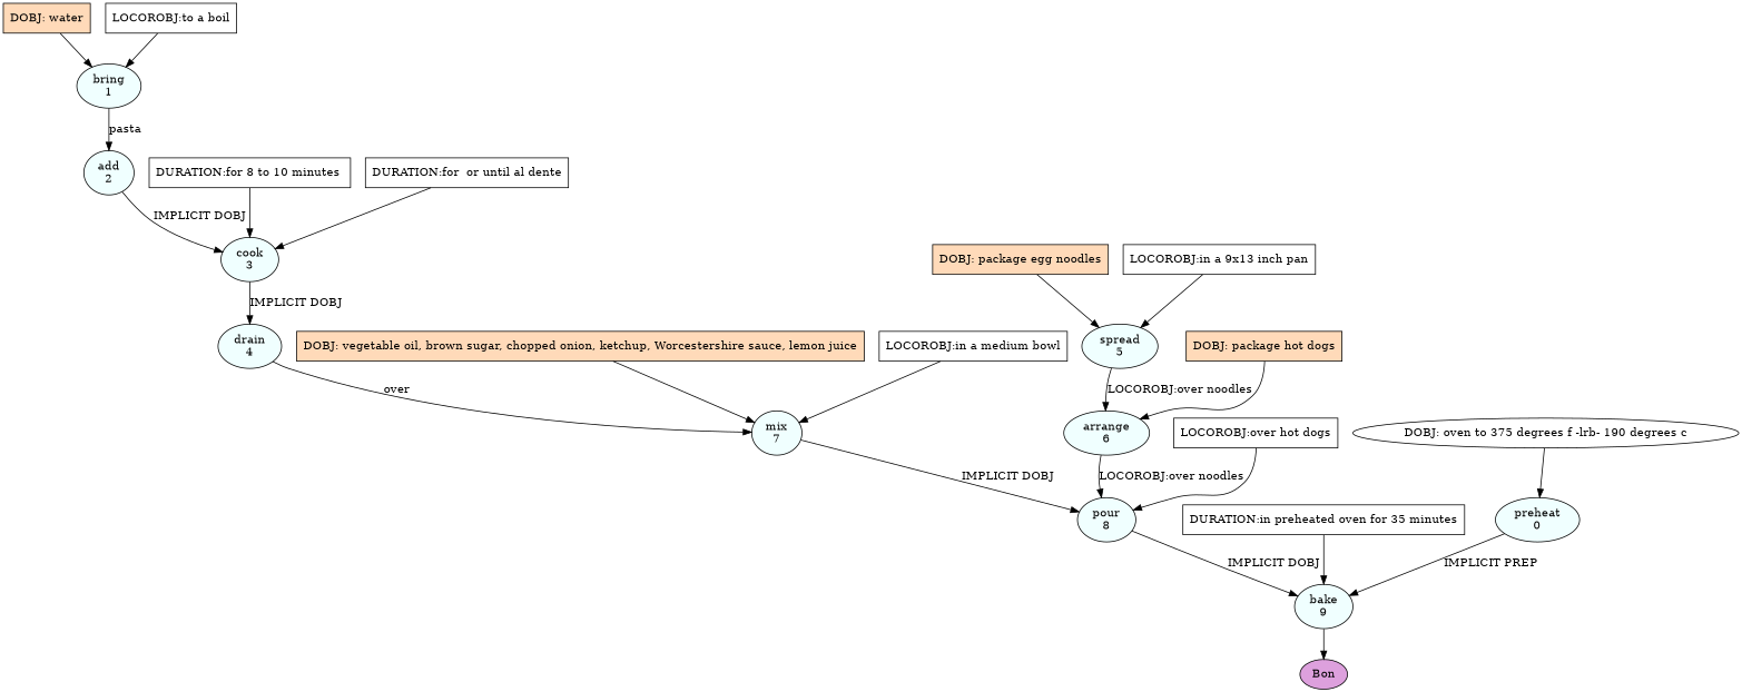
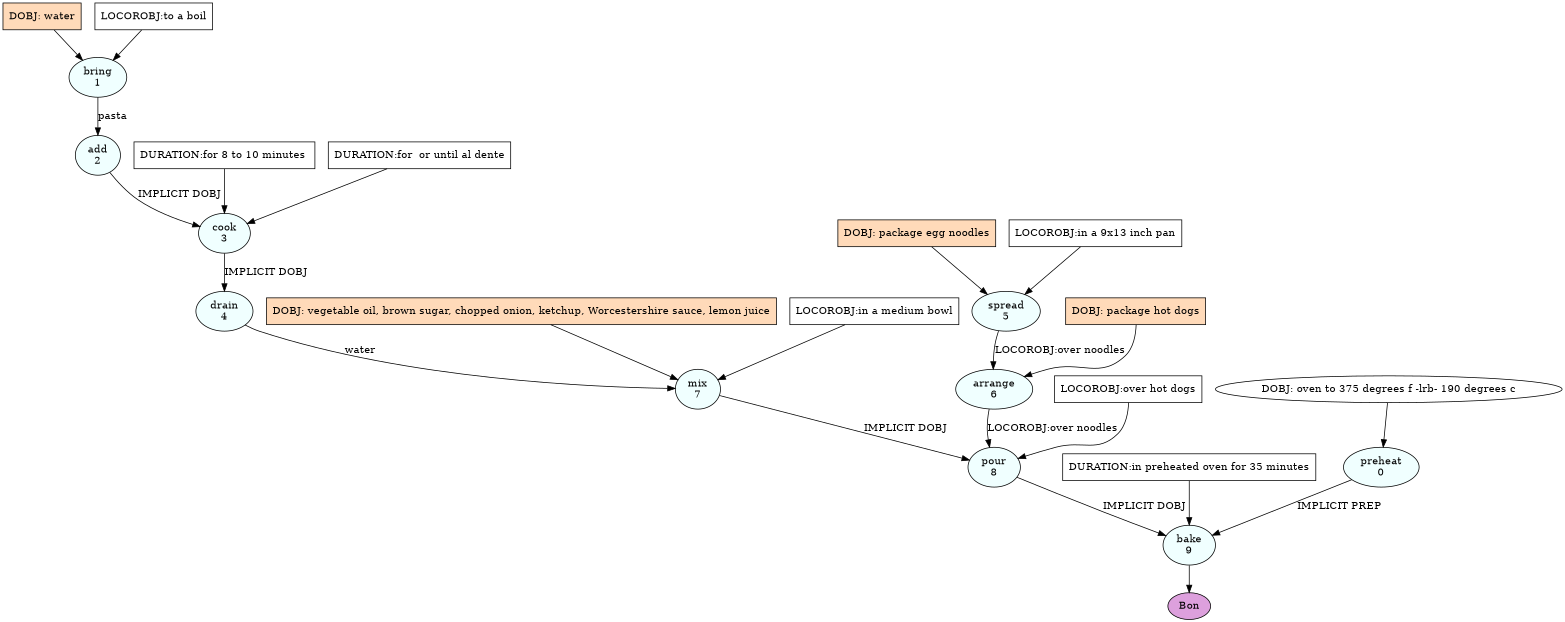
  digraph {
    node [fillcolor=azure shape=oval style=filled]
    n1 [label="preheat\n0"]
    n2 [label="bake\n9"]
    n3 [fillcolor=plum label=Bon]
    n4 [label="bring\n1"]
    n5 [label="add\n2"]
    n6 [label="cook\n3"]
    n7 [label="drain\n4"]
    n8 [label="mix\n7"]
    n9 [label="pour\n8"]
    n10 [label="spread\n5"]
    n11 [label="arrange\n6"]
    n12 [fillcolor=white label="DOBJ: oven to 375 degrees f -lrb- 190 degrees c" shape=ellipse]
    n13 [fillcolor=peachpuff label="DOBJ: package egg noodles" shape=box]
    n14 [fillcolor=white label="LOCOROBJ:in a 9x13 inch pan" shape=box]
    n15 [fillcolor=peachpuff label="DOBJ: water" shape=box]
    n16 [fillcolor=white label="LOCOROBJ:to a boil" shape=box]
    n17 [fillcolor=white label="DURATION:for 8 to 10 minutes " shape=box]
    n18 [fillcolor=white label="DURATION:for  or until al dente" shape=box]
    n19 [fillcolor=peachpuff label="DOBJ: package hot dogs" shape=box]
    n20 [fillcolor=peachpuff label="DOBJ: vegetable oil, brown sugar, chopped onion, ketchup, Worcestershire sauce, lemon juice" shape=box]
    n21 [fillcolor=white label="LOCOROBJ:in a medium bowl" shape=box]
    n22 [fillcolor=white label="LOCOROBJ:over hot dogs" shape=box]
    n23 [fillcolor=white label="DURATION:in preheated oven for 35 minutes" shape=box]
    n1 -> n2 [label="IMPLICIT PREP"]
    n2 -> n3
    n4 -> n5 [label=pasta]
    n5 -> n6 [label="IMPLICIT DOBJ"]
    n6 -> n7 [label="IMPLICIT DOBJ"]
-   n7 -> n8 [label=" over "]
+   n7 -> n8 [label=" water "]
    n8 -> n9 [label="IMPLICIT DOBJ"]
    n9 -> n2 [label="IMPLICIT DOBJ"]
    n10 -> n11 [label="LOCOROBJ:over noodles"]
    n11 -> n9 [label="LOCOROBJ:over noodles"]
    n12 -> n1
    n13 -> n10
    n14 -> n10
    n15 -> n4
    n16 -> n4
    n17 -> n6
    n18 -> n6
    n19 -> n11
    n20 -> n8
    n21 -> n8
    n22 -> n9
    n23 -> n2
  }
